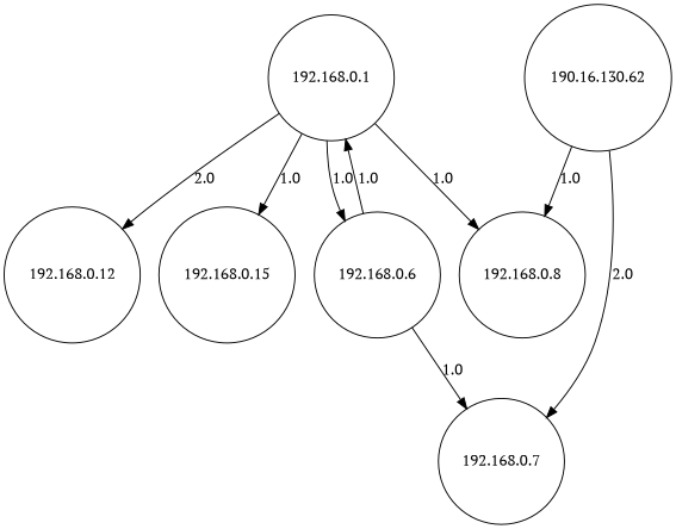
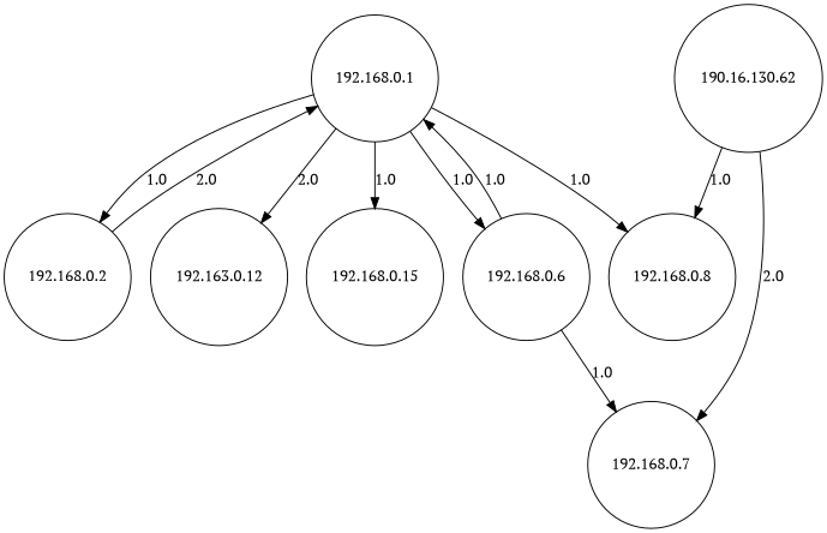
  digraph {
    fontname="PT Serif"
    node [fontname="PT Serif" shape=circle]
    edge [fontname="PT Serif"]
-   n1 [label="192.168.0.12"]
+   n1 [label="192.163.0.12"]
+   n2 [label="192.168.0.2"]
    n3 [label="192.168.0.1"]
    n4 [label="192.168.0.15"]
    n5 [label="192.168.0.6"]
    n6 [label="192.168.0.8"]
    n7 [label="192.168.0.7"]
    n8 [label="190.16.130.62"]
+   n2 -> n3 [label=2.0]
    n3 -> n1 [label=2.0]
+   n3 -> n2 [label=1.0]
    n3 -> n4 [label=1.0]
    n3 -> n5 [label=1.0]
    n3 -> n6 [label=1.0]
    n5 -> n3 [label=1.0]
    n5 -> n7 [label=1.0]
    n8 -> n6 [label=1.0]
    n8 -> n7 [label=2.0]
  }
